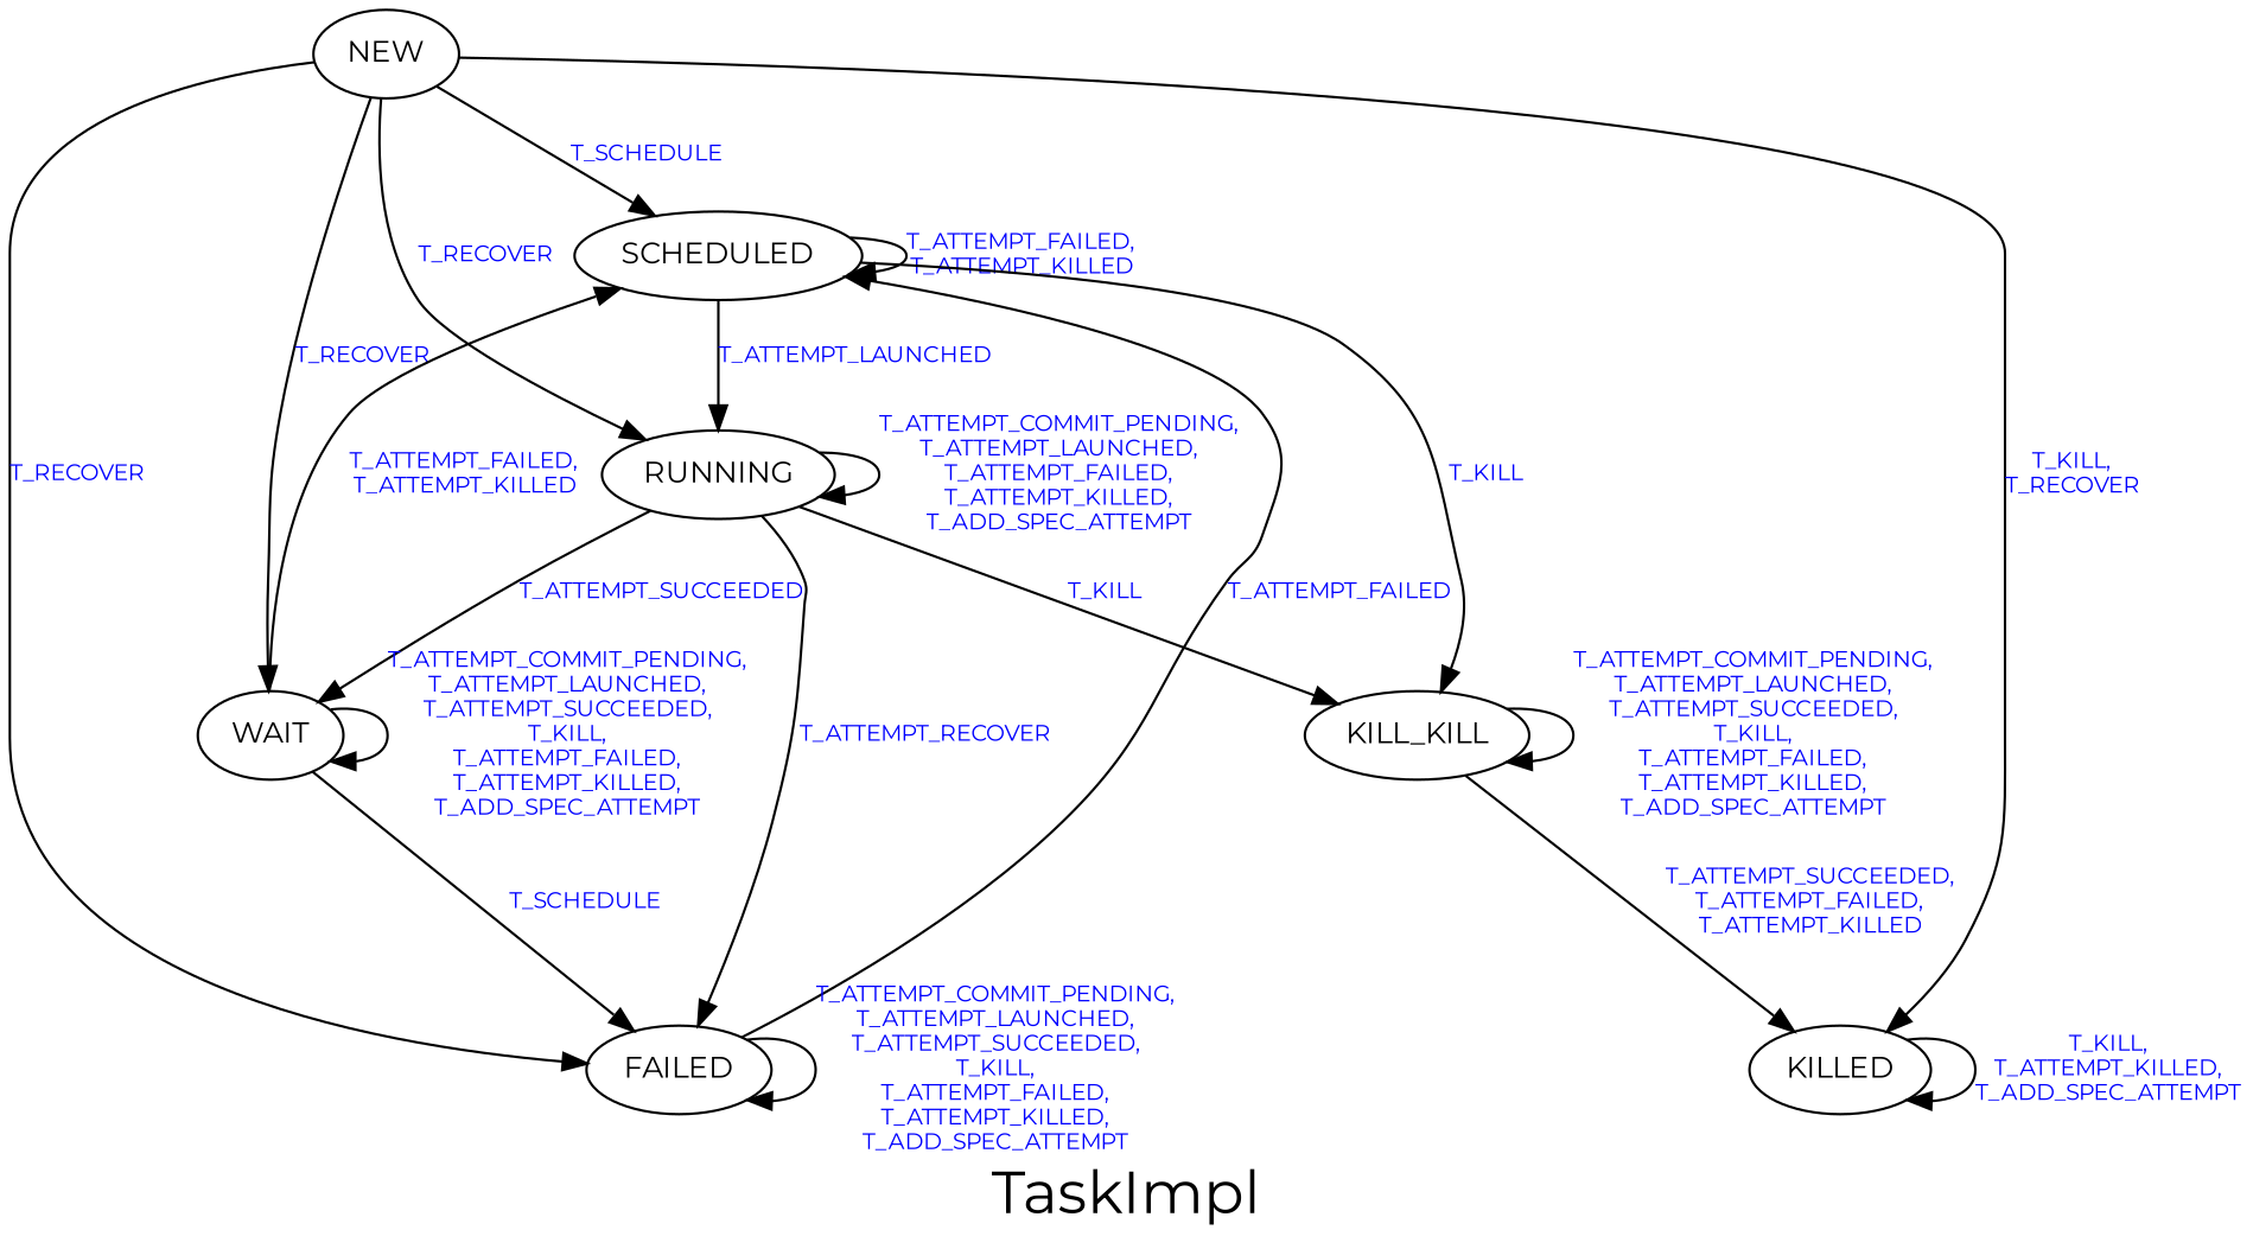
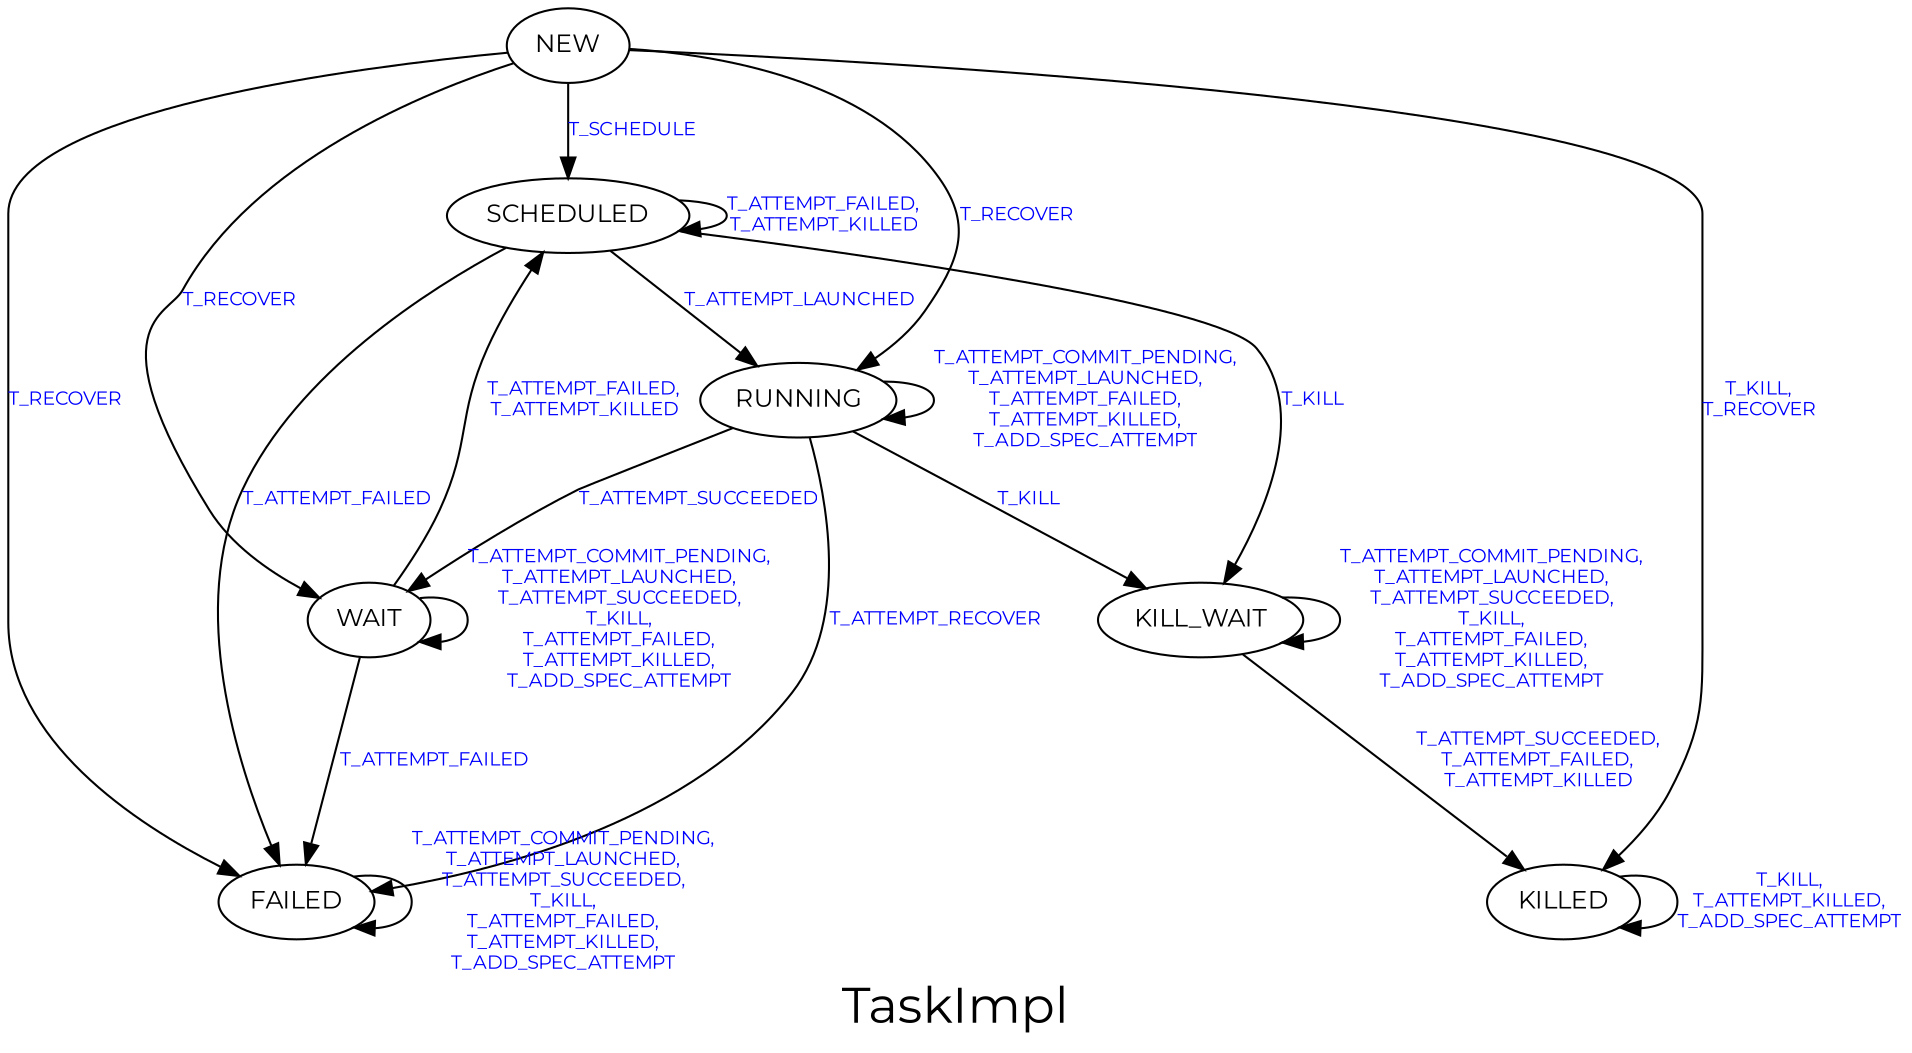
  digraph {
    fontname=Montserrat
    fontsize=24
    label=TaskImpl
    node [fontname=Montserrat fontsize=12]
    edge [fontcolor=blue fontname=Montserrat fontsize=9]
    n1 [label=NEW]
    n2 [label=SCHEDULED]
    n3 [label=KILLED]
    n4 [label=RUNNING]
    n5 [label=WAIT]
    n6 [label=FAILED]
-   n7 [label=KILL_KILL]
+   n7 [label=KILL_WAIT]
    n1 -> n2 [label=T_SCHEDULE]
    n1 -> n3 [label="T_KILL,\nT_RECOVER"]
    n1 -> n4 [label=T_RECOVER]
    n1 -> n5 [label=T_RECOVER]
    n1 -> n6 [label=T_RECOVER]
    n2 -> n2 [label="T_ATTEMPT_FAILED,\nT_ATTEMPT_KILLED"]
    n2 -> n4 [label=T_ATTEMPT_LAUNCHED]
-   n6 -> n2 [label=T_ATTEMPT_FAILED]
+   n2 -> n6 [label=T_ATTEMPT_FAILED]
    n2 -> n7 [label=T_KILL]
    n3 -> n3 [label="T_KILL,\nT_ATTEMPT_KILLED,\nT_ADD_SPEC_ATTEMPT"]
    n4 -> n4 [label="T_ATTEMPT_COMMIT_PENDING,\nT_ATTEMPT_LAUNCHED,\nT_ATTEMPT_FAILED,\nT_ATTEMPT_KILLED,\nT_ADD_SPEC_ATTEMPT"]
    n4 -> n5 [label=T_ATTEMPT_SUCCEEDED]
    n4 -> n6 [label=T_ATTEMPT_RECOVER]
    n4 -> n7 [label=T_KILL]
    n5 -> n2 [label="T_ATTEMPT_FAILED,\nT_ATTEMPT_KILLED"]
    n5 -> n5 [label="T_ATTEMPT_COMMIT_PENDING,\nT_ATTEMPT_LAUNCHED,\nT_ATTEMPT_SUCCEEDED,\nT_KILL,\nT_ATTEMPT_FAILED,\nT_ATTEMPT_KILLED,\nT_ADD_SPEC_ATTEMPT"]
-   n5 -> n6 [label=T_SCHEDULE]
+   n5 -> n6 [label=T_ATTEMPT_FAILED]
    n6 -> n6 [label="T_ATTEMPT_COMMIT_PENDING,\nT_ATTEMPT_LAUNCHED,\nT_ATTEMPT_SUCCEEDED,\nT_KILL,\nT_ATTEMPT_FAILED,\nT_ATTEMPT_KILLED,\nT_ADD_SPEC_ATTEMPT"]
    n7 -> n3 [label="T_ATTEMPT_SUCCEEDED,\nT_ATTEMPT_FAILED,\nT_ATTEMPT_KILLED"]
    n7 -> n7 [label="T_ATTEMPT_COMMIT_PENDING,\nT_ATTEMPT_LAUNCHED,\nT_ATTEMPT_SUCCEEDED,\nT_KILL,\nT_ATTEMPT_FAILED,\nT_ATTEMPT_KILLED,\nT_ADD_SPEC_ATTEMPT"]
  }
